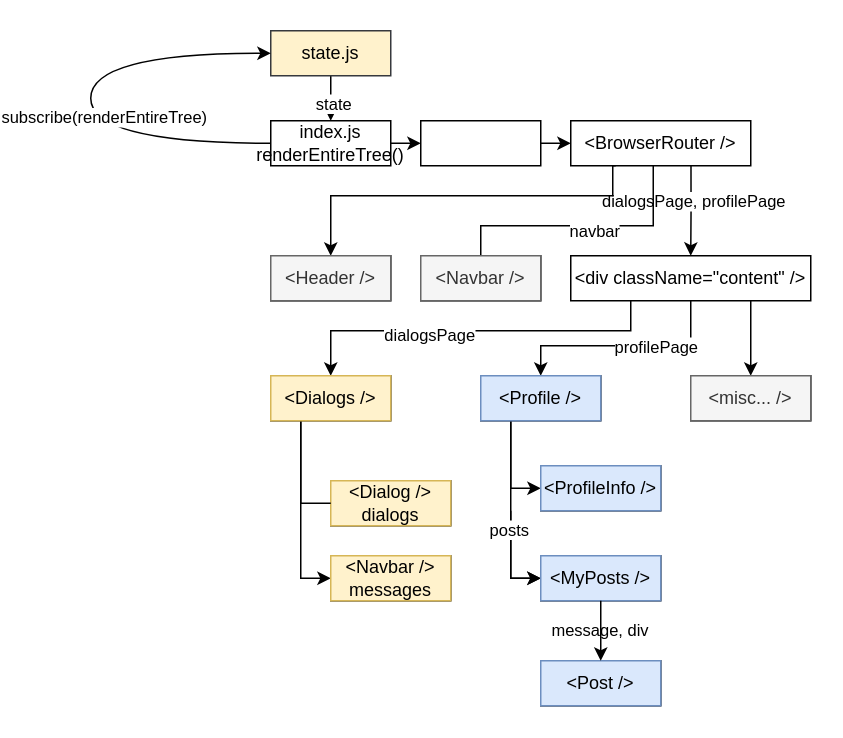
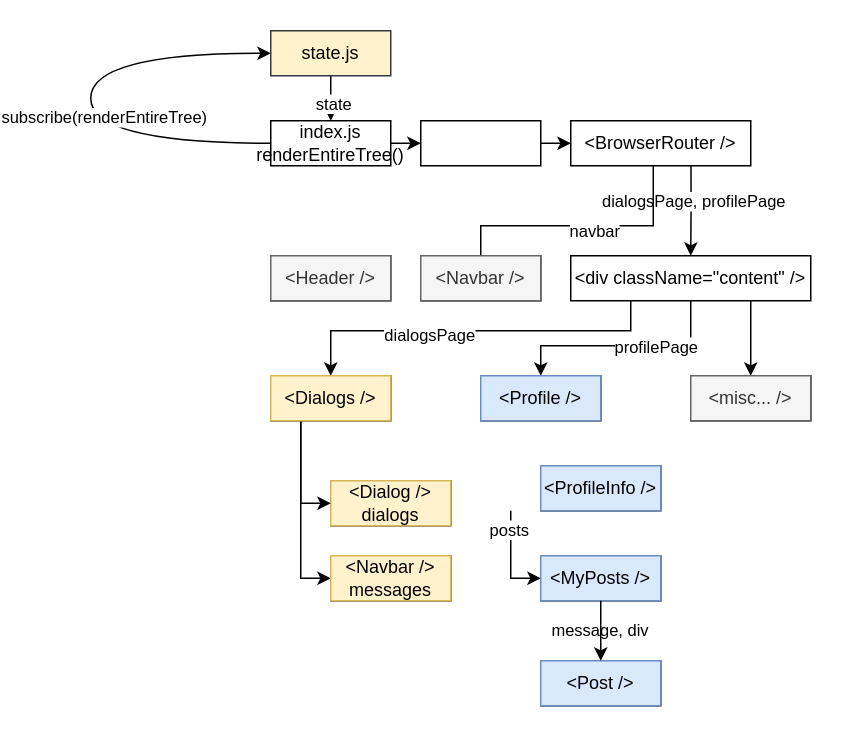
  <mxCell id="0" />
  <mxCell id="1" parent="0" />
  <mxCell id="2" value="" style="rounded=0;whiteSpace=wrap;html=1;" parent="1" vertex="1"><mxGeometry x="180" y="320" width="80" height="30" as="geometry" /></mxCell>
  <mxCell id="3" value="&amp;lt;Dialog /&amp;gt;&lt;br&gt;dialogs" style="text;html=1;strokeColor=#d6b656;fillColor=#fff2cc;align=center;verticalAlign=middle;whiteSpace=wrap;rounded=0;" parent="1" vertex="1"><mxGeometry x="180" y="320" width="80" height="30" as="geometry" /></mxCell>
  <mxCell id="4" value="" style="rounded=0;whiteSpace=wrap;html=1;" parent="1" vertex="1"><mxGeometry x="340" y="80" width="120" height="30" as="geometry" /></mxCell>
  <mxCell id="5" value="&amp;lt;BrowserRouter /&amp;gt;" style="text;html=1;strokeColor=none;fillColor=none;align=center;verticalAlign=middle;whiteSpace=wrap;rounded=0;" parent="1" vertex="1"><mxGeometry x="340" y="80" width="120" height="30" as="geometry" /></mxCell>
  <mxCell id="6" value="" style="rounded=0;whiteSpace=wrap;html=1;" parent="1" vertex="1"><mxGeometry x="340" y="170" width="160" height="30" as="geometry" /></mxCell>
  <mxCell id="7" style="edgeStyle=orthogonalEdgeStyle;rounded=0;orthogonalLoop=1;jettySize=auto;html=1;exitX=0.668;exitY=1;exitDx=0;exitDy=0;entryX=0.5;entryY=0;entryDx=0;entryDy=0;exitPerimeter=0;" parent="1" source="5" target="14" edge="1"><mxGeometry relative="1" as="geometry" /></mxCell>
  <mxCell id="8" value="dialogsPage, profilePage" style="edgeLabel;html=1;align=center;verticalAlign=middle;resizable=0;points=[];rotation=0;" parent="7" vertex="1" connectable="0"><mxGeometry x="-0.198" y="1" relative="1" as="geometry"><mxPoint as="offset" /></mxGeometry></mxCell>
  <mxCell id="9" style="edgeStyle=orthogonalEdgeStyle;rounded=0;orthogonalLoop=1;jettySize=auto;html=1;exitX=0.25;exitY=1;exitDx=0;exitDy=0;entryX=0.5;entryY=0;entryDx=0;entryDy=0;" parent="1" source="14" target="30" edge="1"><mxGeometry relative="1" as="geometry"><Array as="points"><mxPoint x="380" y="220" /><mxPoint x="180" y="220" /></Array></mxGeometry></mxCell>
  <mxCell id="10" value="dialogsPage" style="edgeLabel;html=1;align=center;verticalAlign=middle;resizable=0;points=[];" parent="9" vertex="1" connectable="0"><mxGeometry x="0.238" y="2" relative="1" as="geometry"><mxPoint as="offset" /></mxGeometry></mxCell>
  <mxCell id="11" style="edgeStyle=orthogonalEdgeStyle;rounded=0;orthogonalLoop=1;jettySize=auto;html=1;exitX=0.5;exitY=1;exitDx=0;exitDy=0;entryX=0.5;entryY=0;entryDx=0;entryDy=0;" parent="1" source="14" target="34" edge="1"><mxGeometry relative="1" as="geometry"><Array as="points"><mxPoint x="420" y="230" /><mxPoint x="320" y="230" /></Array></mxGeometry></mxCell>
  <mxCell id="12" value="profilePage" style="edgeLabel;html=1;align=center;verticalAlign=middle;resizable=0;points=[];" parent="11" vertex="1" connectable="0"><mxGeometry x="-0.281" relative="1" as="geometry"><mxPoint as="offset" /></mxGeometry></mxCell>
  <mxCell id="13" style="edgeStyle=orthogonalEdgeStyle;rounded=0;orthogonalLoop=1;jettySize=auto;html=1;exitX=0.75;exitY=1;exitDx=0;exitDy=0;entryX=0.5;entryY=0;entryDx=0;entryDy=0;" parent="1" source="14" target="36" edge="1"><mxGeometry relative="1" as="geometry" /></mxCell>
  <mxCell id="14" value="&amp;lt;div className=&quot;content&quot; /&amp;gt;" style="text;html=1;strokeColor=none;fillColor=none;align=center;verticalAlign=middle;whiteSpace=wrap;rounded=0;" parent="1" vertex="1"><mxGeometry x="340" y="170" width="160" height="30" as="geometry" /></mxCell>
  <mxCell id="15" style="edgeStyle=orthogonalEdgeStyle;rounded=0;orthogonalLoop=1;jettySize=auto;html=1;exitX=1;exitY=0.5;exitDx=0;exitDy=0;entryX=0;entryY=0.5;entryDx=0;entryDy=0;" parent="1" source="16" target="19" edge="1"><mxGeometry relative="1" as="geometry" /></mxCell>
  <mxCell id="16" value="" style="rounded=0;whiteSpace=wrap;html=1;" parent="1" vertex="1"><mxGeometry x="140" y="80" width="80" height="30" as="geometry" /></mxCell>
  <mxCell id="17" value="index.js&lt;br&gt;renderEntireTree()" style="text;html=1;strokeColor=none;fillColor=none;align=center;verticalAlign=middle;whiteSpace=wrap;rounded=0;" parent="1" vertex="1"><mxGeometry x="140" y="80" width="80" height="30" as="geometry" /></mxCell>
  <mxCell id="18" style="edgeStyle=orthogonalEdgeStyle;rounded=0;orthogonalLoop=1;jettySize=auto;html=1;exitX=1;exitY=0.5;exitDx=0;exitDy=0;entryX=0;entryY=0.5;entryDx=0;entryDy=0;" parent="1" source="19" target="4" edge="1"><mxGeometry relative="1" as="geometry" /></mxCell>
  <mxCell id="19" value="" style="rounded=0;whiteSpace=wrap;html=1;" parent="1" vertex="1"><mxGeometry x="240" y="80" width="80" height="30" as="geometry" /></mxCell>
- <mxCell id="20" style="edgeStyle=orthogonalEdgeStyle;rounded=0;orthogonalLoop=1;jettySize=auto;html=1;exitX=0.25;exitY=1;exitDx=0;exitDy=0;entryX=0.5;entryY=0;entryDx=0;entryDy=0;" parent="1" source="5" target="24" edge="1"><mxGeometry relative="1" as="geometry"><Array as="points"><mxPoint x="368" y="110" /><mxPoint x="368" y="130" /><mxPoint x="180" y="130" /></Array></mxGeometry></mxCell>
  <mxCell id="21" style="edgeStyle=orthogonalEdgeStyle;rounded=0;orthogonalLoop=1;jettySize=auto;html=1;entryX=0.5;entryY=0;entryDx=0;entryDy=0;endArrow=none;" parent="1" source="5" target="26" edge="1"><mxGeometry relative="1" as="geometry"><Array as="points"><mxPoint x="395" y="150" /><mxPoint x="280" y="150" /></Array></mxGeometry></mxCell>
  <mxCell id="22" value="navbar" style="edgeLabel;html=1;align=center;verticalAlign=middle;resizable=0;points=[];" parent="21" vertex="1" connectable="0"><mxGeometry x="-0.085" y="3" relative="1" as="geometry"><mxPoint as="offset" /></mxGeometry></mxCell>
  <mxCell id="23" value="" style="rounded=0;whiteSpace=wrap;html=1;" parent="1" vertex="1"><mxGeometry x="140" y="170" width="80" height="30" as="geometry" /></mxCell>
  <mxCell id="24" value="&amp;lt;Header /&amp;gt;" style="text;html=1;strokeColor=#666666;fillColor=#f5f5f5;align=center;verticalAlign=middle;whiteSpace=wrap;rounded=0;fontColor=#333333;" parent="1" vertex="1"><mxGeometry x="140" y="170" width="80" height="30" as="geometry" /></mxCell>
  <mxCell id="25" value="" style="rounded=0;whiteSpace=wrap;html=1;" parent="1" vertex="1"><mxGeometry x="240" y="170" width="80" height="30" as="geometry" /></mxCell>
  <mxCell id="26" value="&amp;lt;Navbar /&amp;gt;" style="text;html=1;strokeColor=#666666;fillColor=#f5f5f5;align=center;verticalAlign=middle;whiteSpace=wrap;rounded=0;fontColor=#333333;" parent="1" vertex="1"><mxGeometry x="240" y="170" width="80" height="30" as="geometry" /></mxCell>
  <mxCell id="27" value="" style="rounded=0;whiteSpace=wrap;html=1;" parent="1" vertex="1"><mxGeometry x="140" y="250" width="80" height="30" as="geometry" /></mxCell>
- <mxCell id="28" style="edgeStyle=orthogonalEdgeStyle;rounded=0;orthogonalLoop=1;jettySize=auto;html=1;exitX=0.25;exitY=1;exitDx=0;exitDy=0;entryX=0;entryY=0.5;entryDx=0;entryDy=0;endArrow=none;" parent="1" source="30" target="3" edge="1"><mxGeometry relative="1" as="geometry" /></mxCell>
+ <mxCell id="28" style="edgeStyle=orthogonalEdgeStyle;rounded=0;orthogonalLoop=1;jettySize=auto;html=1;exitX=0.25;exitY=1;exitDx=0;exitDy=0;entryX=0;entryY=0.5;entryDx=0;entryDy=0;" parent="1" source="30" target="3" edge="1"><mxGeometry relative="1" as="geometry" /></mxCell>
  <mxCell id="29" style="edgeStyle=orthogonalEdgeStyle;rounded=0;orthogonalLoop=1;jettySize=auto;html=1;exitX=0.25;exitY=1;exitDx=0;exitDy=0;entryX=0;entryY=0.5;entryDx=0;entryDy=0;" parent="1" source="30" target="38" edge="1"><mxGeometry relative="1" as="geometry"><Array as="points"><mxPoint x="160" y="385" /></Array></mxGeometry></mxCell>
  <mxCell id="30" value="&amp;lt;Dialogs /&amp;gt;" style="text;html=1;strokeColor=#d6b656;fillColor=#fff2cc;align=center;verticalAlign=middle;whiteSpace=wrap;rounded=0;" parent="1" vertex="1"><mxGeometry x="140" y="250" width="80" height="30" as="geometry" /></mxCell>
  <mxCell id="31" value="" style="rounded=0;whiteSpace=wrap;html=1;" parent="1" vertex="1"><mxGeometry x="280" y="250" width="80" height="30" as="geometry" /></mxCell>
- <mxCell id="32" value="" style="edgeStyle=orthogonalEdgeStyle;rounded=0;orthogonalLoop=1;jettySize=auto;html=1;exitX=0.25;exitY=1;exitDx=0;exitDy=0;entryX=0;entryY=0.5;entryDx=0;entryDy=0;" parent="1" source="34" target="44" edge="1"><mxGeometry relative="1" as="geometry" /></mxCell>
- <mxCell id="33" style="edgeStyle=orthogonalEdgeStyle;rounded=0;orthogonalLoop=1;jettySize=auto;html=1;exitX=0.25;exitY=1;exitDx=0;exitDy=0;entryX=0;entryY=0.5;entryDx=0;entryDy=0;" parent="1" source="34" target="40" edge="1"><mxGeometry relative="1" as="geometry"><Array as="points"><mxPoint x="300" y="325" /></Array></mxGeometry></mxCell>
  <mxCell id="34" value="&amp;lt;Profile /&amp;gt;" style="text;html=1;strokeColor=#6c8ebf;fillColor=#dae8fc;align=center;verticalAlign=middle;whiteSpace=wrap;rounded=0;" parent="1" vertex="1"><mxGeometry x="280" y="250" width="80" height="30" as="geometry" /></mxCell>
  <mxCell id="35" value="" style="rounded=0;whiteSpace=wrap;html=1;" parent="1" vertex="1"><mxGeometry x="420" y="250" width="80" height="30" as="geometry" /></mxCell>
  <mxCell id="36" value="&amp;lt;misc... /&amp;gt;" style="text;html=1;strokeColor=#666666;fillColor=#f5f5f5;align=center;verticalAlign=middle;whiteSpace=wrap;rounded=0;fontColor=#333333;" parent="1" vertex="1"><mxGeometry x="420" y="250" width="80" height="30" as="geometry" /></mxCell>
  <mxCell id="37" value="" style="rounded=0;whiteSpace=wrap;html=1;" parent="1" vertex="1"><mxGeometry x="180" y="370" width="80" height="30" as="geometry" /></mxCell>
  <mxCell id="38" value="&amp;lt;Navbar /&amp;gt;&lt;br&gt;messages" style="text;html=1;strokeColor=#d6b656;fillColor=#fff2cc;align=center;verticalAlign=middle;whiteSpace=wrap;rounded=0;" parent="1" vertex="1"><mxGeometry x="180" y="370" width="80" height="30" as="geometry" /></mxCell>
  <mxCell id="39" value="" style="rounded=0;whiteSpace=wrap;html=1;" parent="1" vertex="1"><mxGeometry x="320" y="310" width="80" height="30" as="geometry" /></mxCell>
  <mxCell id="40" value="&amp;lt;ProfileInfo /&amp;gt;" style="text;html=1;strokeColor=#6c8ebf;fillColor=#dae8fc;align=center;verticalAlign=middle;whiteSpace=wrap;rounded=0;" parent="1" vertex="1"><mxGeometry x="320" y="310" width="80" height="30" as="geometry" /></mxCell>
  <mxCell id="41" value="" style="rounded=0;whiteSpace=wrap;html=1;" parent="1" vertex="1"><mxGeometry x="320" y="370" width="80" height="30" as="geometry" /></mxCell>
  <mxCell id="42" style="edgeStyle=orthogonalEdgeStyle;rounded=0;orthogonalLoop=1;jettySize=auto;html=1;entryX=0;entryY=0.5;entryDx=0;entryDy=0;" parent="1" target="44" edge="1"><mxGeometry relative="1" as="geometry"><mxPoint x="300" y="340" as="sourcePoint" /><Array as="points"><mxPoint x="300" y="385" /></Array></mxGeometry></mxCell>
  <mxCell id="43" value="posts" style="edgeLabel;html=1;align=center;verticalAlign=middle;resizable=0;points=[];" parent="42" vertex="1" connectable="0"><mxGeometry x="-0.618" y="-2" relative="1" as="geometry"><mxPoint as="offset" /></mxGeometry></mxCell>
  <mxCell id="44" value="&amp;lt;MyPosts /&amp;gt;" style="text;html=1;strokeColor=#6c8ebf;fillColor=#dae8fc;align=center;verticalAlign=middle;whiteSpace=wrap;rounded=0;" parent="1" vertex="1"><mxGeometry x="320" y="370" width="80" height="30" as="geometry" /></mxCell>
  <mxCell id="45" value="" style="rounded=0;whiteSpace=wrap;html=1;" parent="1" vertex="1"><mxGeometry x="320" y="440" width="80" height="30" as="geometry" /></mxCell>
  <mxCell id="46" value="&amp;lt;Post /&amp;gt;" style="text;html=1;strokeColor=#6c8ebf;fillColor=#dae8fc;align=center;verticalAlign=middle;whiteSpace=wrap;rounded=0;" parent="1" vertex="1"><mxGeometry x="320" y="440" width="80" height="30" as="geometry" /></mxCell>
  <mxCell id="47" style="edgeStyle=orthogonalEdgeStyle;rounded=0;orthogonalLoop=1;jettySize=auto;html=1;entryX=0.5;entryY=0;entryDx=0;entryDy=0;" parent="1" source="49" target="16" edge="1"><mxGeometry relative="1" as="geometry" /></mxCell>
  <mxCell id="48" value="state" style="edgeLabel;html=1;align=center;verticalAlign=middle;resizable=0;points=[];" parent="47" vertex="1" connectable="0"><mxGeometry x="0.511" y="1" relative="1" as="geometry"><mxPoint as="offset" /></mxGeometry></mxCell>
  <mxCell id="49" value="state.js" style="rounded=0;whiteSpace=wrap;html=1;fillColor=#fff2cc;strokeColor=#36393d;" parent="1" vertex="1"><mxGeometry x="140" y="20" width="80" height="30" as="geometry" /></mxCell>
  <mxCell id="50" value="" style="group" parent="1" vertex="1" connectable="0"><mxGeometry x="315" y="410" width="90" height="20" as="geometry" /></mxCell>
  <mxCell id="51" style="edgeStyle=orthogonalEdgeStyle;rounded=0;orthogonalLoop=1;jettySize=auto;html=1;exitX=0.5;exitY=1;exitDx=0;exitDy=0;entryX=0.5;entryY=0;entryDx=0;entryDy=0;" parent="50" source="44" target="46" edge="1"><mxGeometry relative="1" as="geometry" /></mxCell>
  <mxCell id="52" value="&lt;font style=&quot;font-size: 11px&quot;&gt;message, div&lt;/font&gt;" style="text;html=1;strokeColor=none;fillColor=none;align=center;verticalAlign=middle;whiteSpace=wrap;rounded=0;" parent="50" vertex="1"><mxGeometry width="90" height="20" as="geometry" /></mxCell>
  <mxCell id="53" value="" style="curved=1;endArrow=classic;html=1;exitX=0;exitY=0.5;exitDx=0;exitDy=0;entryX=0;entryY=0.5;entryDx=0;entryDy=0;" edge="1" parent="1" source="16" target="49"><mxGeometry width="50" height="50" relative="1" as="geometry"><mxPoint x="40" y="160" as="sourcePoint" /><mxPoint x="90" y="110" as="targetPoint" /><Array as="points"><mxPoint x="20" y="95" /><mxPoint x="20" y="35" /></Array></mxGeometry></mxCell>
  <mxCell id="54" value="subscribe(renderEntireTree)" style="edgeLabel;html=1;align=center;verticalAlign=middle;resizable=0;points=[];" vertex="1" connectable="0" parent="53"><mxGeometry x="-0.252" y="-18" relative="1" as="geometry"><mxPoint as="offset" /></mxGeometry></mxCell>
